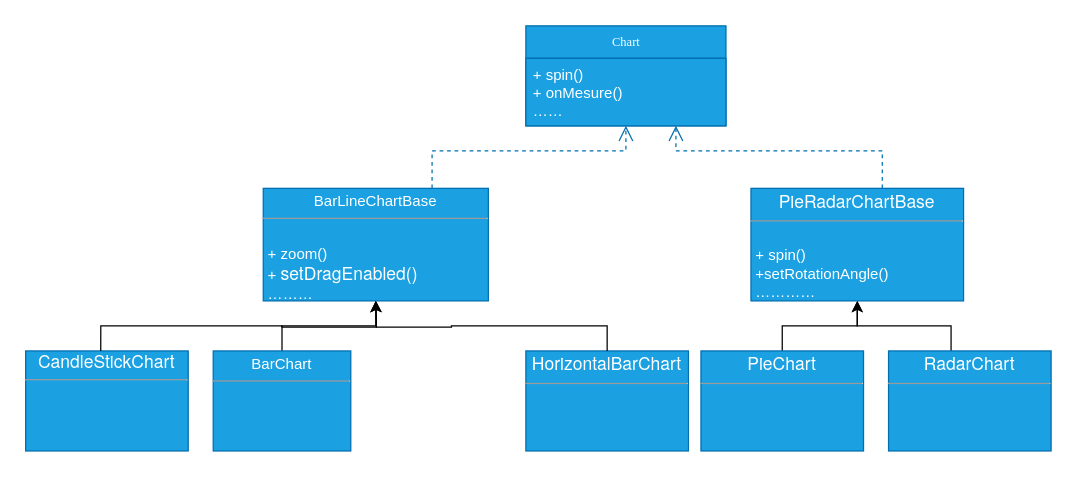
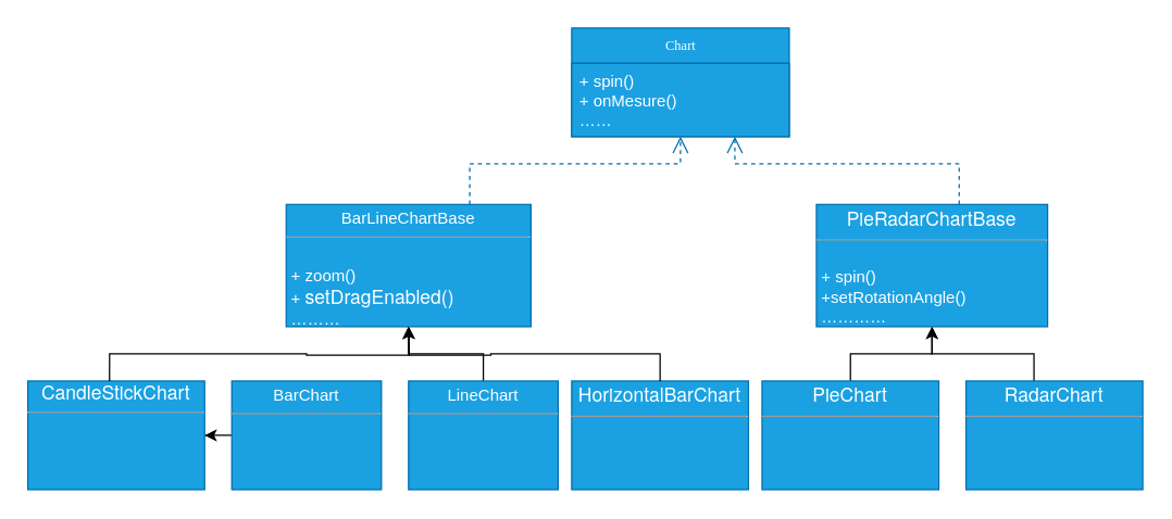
  <mxCell id="0" />
  <mxCell id="1" parent="0" />
  <mxCell id="2" value="Chart" style="swimlane;html=1;fontStyle=0;childLayout=stackLayout;horizontal=1;startSize=26;fillColor=#1ba1e2;horizontalStack=0;resizeParent=1;resizeLast=0;collapsible=1;marginBottom=0;swimlaneFillColor=#ffffff;rounded=0;shadow=0;comic=0;labelBackgroundColor=none;strokeWidth=1;fontFamily=Verdana;fontSize=10;align=center;strokeColor=#006EAF;fontColor=#ffffff;" parent="1" vertex="1"><mxGeometry x="420" y="20" width="160" height="80" as="geometry" /></mxCell>
  <mxCell id="3" value="&lt;span&gt;+&amp;nbsp;&lt;/span&gt;spin()&lt;br&gt;+&amp;nbsp;onMesure()&lt;br&gt;……" style="text;html=1;strokeColor=#006EAF;fillColor=#1ba1e2;align=left;verticalAlign=top;spacingLeft=4;spacingRight=4;whiteSpace=wrap;overflow=hidden;rotatable=0;points=[[0,0.5],[1,0.5]];portConstraint=eastwest;fontColor=#ffffff;" parent="2" vertex="1"><mxGeometry y="26" width="160" height="54" as="geometry" /></mxCell>
  <mxCell id="4" style="edgeStyle=orthogonalEdgeStyle;rounded=0;html=1;labelBackgroundColor=none;startFill=0;endArrow=open;endFill=0;endSize=10;fontFamily=Verdana;fontSize=10;dashed=1;fillColor=#1ba1e2;strokeColor=#006EAF;" parent="1" source="5" target="2" edge="1"><mxGeometry relative="1" as="geometry"><Array as="points"><mxPoint x="345" y="120" /><mxPoint x="500" y="120" /></Array></mxGeometry></mxCell>
  <mxCell id="5" value="&lt;p style=&quot;margin: 0px ; margin-top: 4px ; text-align: center&quot;&gt;BarLineChartBase&lt;br&gt;&lt;/p&gt;&lt;hr size=&quot;1&quot;&gt;&lt;p style=&quot;margin: 0px ; margin-left: 4px&quot;&gt;&lt;br&gt;&lt;/p&gt;&lt;p style=&quot;margin: 0px ; margin-left: 4px&quot;&gt;+ zoom()&lt;br&gt;+&amp;nbsp;&lt;span style=&quot;font-family: &amp;#34;helvetica neue&amp;#34; ; font-size: 14px&quot;&gt;setDragEnabled()&lt;/span&gt;&lt;/p&gt;&lt;p style=&quot;margin: 0px ; margin-left: 4px&quot;&gt;………&lt;/p&gt;" style="verticalAlign=top;align=left;overflow=fill;fontSize=12;fontFamily=Helvetica;html=1;rounded=0;shadow=0;comic=0;labelBackgroundColor=none;strokeWidth=1;fillColor=#1ba1e2;strokeColor=#006EAF;fontColor=#ffffff;" parent="1" vertex="1"><mxGeometry x="210" y="150" width="180" height="90" as="geometry" /></mxCell>
  <mxCell id="6" style="edgeStyle=orthogonalEdgeStyle;rounded=0;html=1;dashed=1;labelBackgroundColor=none;startFill=0;endArrow=open;endFill=0;endSize=10;fontFamily=Verdana;fontSize=10;fillColor=#1ba1e2;strokeColor=#006EAF;" parent="1" source="7" target="2" edge="1"><mxGeometry relative="1" as="geometry"><Array as="points"><mxPoint x="705" y="120" /><mxPoint x="540" y="120" /></Array></mxGeometry></mxCell>
  <mxCell id="7" value="&lt;p class=&quot;p1&quot; style=&quot;text-align: center ; margin: 0px ; font-stretch: normal ; font-size: 14px ; line-height: normal ; font-family: &amp;#34;helvetica neue&amp;#34;&quot;&gt;PieRadarChartBase&lt;/p&gt;&lt;hr size=&quot;1&quot;&gt;&lt;p style=&quot;margin: 0px ; margin-left: 4px&quot;&gt;&lt;br&gt;&lt;/p&gt;&lt;p style=&quot;margin: 0px ; margin-left: 4px&quot;&gt;+ spin()&lt;br&gt;+setRotationAngle()&lt;/p&gt;&lt;p style=&quot;margin: 0px ; margin-left: 4px&quot;&gt;…………&lt;/p&gt;" style="verticalAlign=top;align=left;overflow=fill;fontSize=12;fontFamily=Helvetica;html=1;rounded=0;shadow=0;comic=0;labelBackgroundColor=none;strokeWidth=1;fillColor=#1ba1e2;strokeColor=#006EAF;fontColor=#ffffff;" parent="1" vertex="1"><mxGeometry x="600" y="150" width="170" height="90" as="geometry" /></mxCell>
- <mxCell id="8" value="" style="edgeStyle=orthogonalEdgeStyle;rounded=0;orthogonalLoop=1;jettySize=auto;html=1;" edge="1" parent="1" source="9" target="5"><mxGeometry relative="1" as="geometry" /></mxCell>
+ <mxCell id="8" value="" style="edgeStyle=orthogonalEdgeStyle;rounded=0;orthogonalLoop=1;jettySize=auto;html=1;" edge="1" parent="1" source="9" target="11"><mxGeometry relative="1" as="geometry" /></mxCell>
  <mxCell id="9" value="&lt;p style=&quot;margin: 0px ; margin-top: 4px ; text-align: center&quot;&gt;BarChart&lt;br&gt;&lt;/p&gt;&lt;hr size=&quot;1&quot;&gt;&lt;p style=&quot;margin: 0px ; margin-left: 4px&quot;&gt;&lt;br&gt;&lt;/p&gt;" style="verticalAlign=top;align=left;overflow=fill;fontSize=12;fontFamily=Helvetica;html=1;rounded=0;shadow=0;comic=0;labelBackgroundColor=none;strokeWidth=1;fillColor=#1ba1e2;strokeColor=#006EAF;fontColor=#ffffff;" vertex="1" parent="1"><mxGeometry x="170" y="280" width="110" height="80" as="geometry" /></mxCell>
  <mxCell id="10" value="&lt;p class=&quot;p1&quot; style=&quot;margin: 0px ; font-stretch: normal ; font-size: 14px ; line-height: normal ; font-family: &amp;quot;helvetica neue&amp;quot;&quot;&gt;HorizontalBarChart&lt;/p&gt;&lt;hr size=&quot;1&quot;&gt;&lt;p style=&quot;margin: 0px ; margin-left: 4px&quot;&gt;&lt;br&gt;&lt;/p&gt;" style="verticalAlign=top;align=center;overflow=fill;fontSize=12;fontFamily=Helvetica;html=1;rounded=0;shadow=0;comic=0;labelBackgroundColor=none;strokeWidth=1;fillColor=#1ba1e2;strokeColor=#006EAF;fontColor=#ffffff;" vertex="1" parent="1"><mxGeometry x="420" y="280" width="130" height="80" as="geometry" /></mxCell>
  <mxCell id="11" value="&lt;span style=&quot;font-family: &amp;#34;helvetica neue&amp;#34; ; font-size: 14px&quot;&gt;CandleStickChart&lt;br&gt;&lt;/span&gt;&lt;hr size=&quot;1&quot;&gt;&lt;p style=&quot;margin: 0px ; margin-left: 4px&quot;&gt;&lt;br&gt;&lt;/p&gt;" style="verticalAlign=top;align=center;overflow=fill;fontSize=12;fontFamily=Helvetica;html=1;rounded=0;shadow=0;comic=0;labelBackgroundColor=none;strokeWidth=1;fillColor=#1ba1e2;strokeColor=#006EAF;fontColor=#ffffff;" vertex="1" parent="1"><mxGeometry x="20" y="280" width="130" height="80" as="geometry" /></mxCell>
+ <mxCell id="12" value="" style="edgeStyle=orthogonalEdgeStyle;rounded=0;orthogonalLoop=1;jettySize=auto;html=1;" edge="1" parent="1" source="13" target="5"><mxGeometry relative="1" as="geometry" /></mxCell>
+ <mxCell id="13" value="&lt;p style=&quot;margin: 0px ; margin-top: 4px ; text-align: center&quot;&gt;LineChart&lt;br&gt;&lt;/p&gt;&lt;hr size=&quot;1&quot;&gt;&lt;p style=&quot;margin: 0px ; margin-left: 4px&quot;&gt;&lt;br&gt;&lt;/p&gt;" style="verticalAlign=top;align=left;overflow=fill;fontSize=12;fontFamily=Helvetica;html=1;rounded=0;shadow=0;comic=0;labelBackgroundColor=none;strokeWidth=1;fillColor=#1ba1e2;strokeColor=#006EAF;fontColor=#ffffff;" vertex="1" parent="1"><mxGeometry x="300" y="280" width="110" height="80" as="geometry" /></mxCell>
  <mxCell id="14" value="" style="edgeStyle=orthogonalEdgeStyle;rounded=0;orthogonalLoop=1;jettySize=auto;html=1;" edge="1" parent="1" source="15" target="7"><mxGeometry relative="1" as="geometry" /></mxCell>
  <mxCell id="15" value="&lt;p class=&quot;p1&quot; style=&quot;margin: 0px ; font-stretch: normal ; font-size: 14px ; line-height: normal ; font-family: &amp;#34;helvetica neue&amp;#34;&quot;&gt;PieChart&lt;/p&gt;&lt;hr size=&quot;1&quot;&gt;&lt;p style=&quot;margin: 0px ; margin-left: 4px&quot;&gt;&lt;br&gt;&lt;/p&gt;" style="verticalAlign=top;align=center;overflow=fill;fontSize=12;fontFamily=Helvetica;html=1;rounded=0;shadow=0;comic=0;labelBackgroundColor=none;strokeWidth=1;fillColor=#1ba1e2;strokeColor=#006EAF;fontColor=#ffffff;" vertex="1" parent="1"><mxGeometry x="560" y="280" width="130" height="80" as="geometry" /></mxCell>
  <mxCell id="16" value="" style="edgeStyle=orthogonalEdgeStyle;rounded=0;orthogonalLoop=1;jettySize=auto;html=1;" edge="1" parent="1" source="17" target="7"><mxGeometry relative="1" as="geometry"><Array as="points"><mxPoint x="760" y="260" /><mxPoint x="685" y="260" /></Array></mxGeometry></mxCell>
  <mxCell id="17" value="&lt;p class=&quot;p1&quot; style=&quot;margin: 0px ; font-stretch: normal ; font-size: 14px ; line-height: normal ; font-family: &amp;#34;helvetica neue&amp;#34;&quot;&gt;RadarChart&lt;/p&gt;&lt;hr size=&quot;1&quot;&gt;&lt;p style=&quot;margin: 0px ; margin-left: 4px&quot;&gt;&lt;br&gt;&lt;/p&gt;" style="verticalAlign=top;align=center;overflow=fill;fontSize=12;fontFamily=Helvetica;html=1;rounded=0;shadow=0;comic=0;labelBackgroundColor=none;strokeWidth=1;fillColor=#1ba1e2;strokeColor=#006EAF;fontColor=#ffffff;" vertex="1" parent="1"><mxGeometry x="710" y="280" width="130" height="80" as="geometry" /></mxCell>
  <mxCell id="18" value="" style="edgeStyle=orthogonalEdgeStyle;rounded=0;orthogonalLoop=1;jettySize=auto;html=1;exitX=0.462;exitY=0;exitDx=0;exitDy=0;exitPerimeter=0;" edge="1" parent="1" source="11"><mxGeometry relative="1" as="geometry"><mxPoint x="235.029" y="290" as="sourcePoint" /><mxPoint x="300" y="240" as="targetPoint" /></mxGeometry></mxCell>
  <mxCell id="19" value="" style="edgeStyle=orthogonalEdgeStyle;rounded=0;orthogonalLoop=1;jettySize=auto;html=1;exitX=0.5;exitY=0;exitDx=0;exitDy=0;" edge="1" parent="1" source="10"><mxGeometry relative="1" as="geometry"><mxPoint x="365.029" y="290" as="sourcePoint" /><mxPoint x="300" y="240" as="targetPoint" /></mxGeometry></mxCell>
